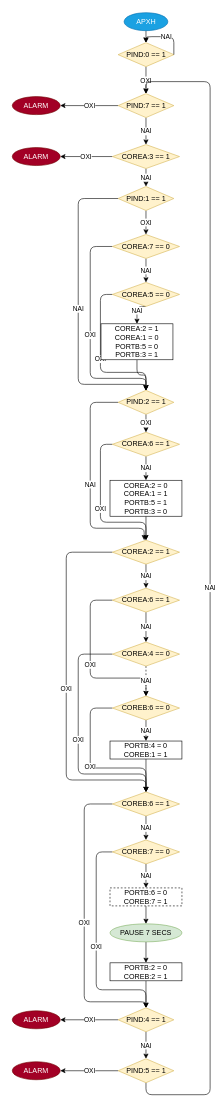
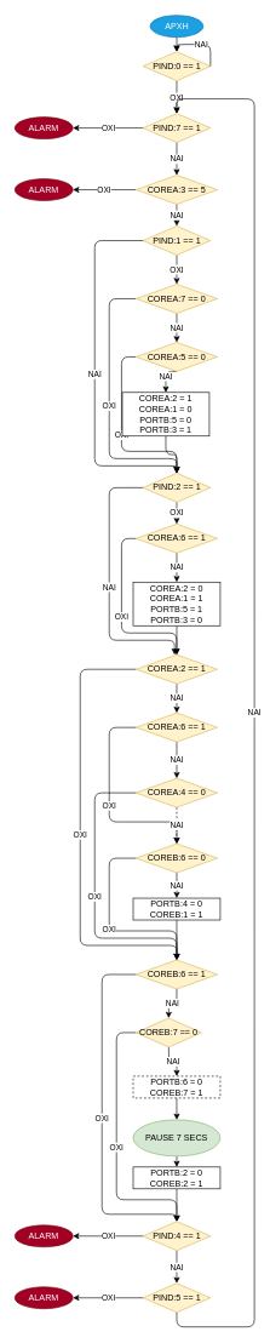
  <mxCell id="0" />
  <mxCell id="1" parent="0" />
  <mxCell id="2" style="edgeStyle=orthogonalEdgeStyle;rounded=0;orthogonalLoop=1;jettySize=auto;html=1;exitX=0.5;exitY=1;exitDx=0;exitDy=0;entryX=0.5;entryY=0;entryDx=0;entryDy=0;" parent="1" source="3" target="5" edge="1"><mxGeometry relative="1" as="geometry" /></mxCell>
  <mxCell id="3" value="ΑΡΧΗ" style="ellipse;whiteSpace=wrap;html=1;fillColor=#1ba1e2;strokeColor=#006EAF;fontColor=#ffffff;" parent="1" vertex="1"><mxGeometry x="206.5" y="20" width="73" height="30" as="geometry" /></mxCell>
  <mxCell id="4" value="ΟΧΙ" style="edgeStyle=orthogonalEdgeStyle;rounded=1;orthogonalLoop=1;jettySize=auto;html=1;exitX=0.5;exitY=1;exitDx=0;exitDy=0;entryX=0.5;entryY=0;entryDx=0;entryDy=0;" parent="1" source="5" target="8" edge="1"><mxGeometry relative="1" as="geometry" /></mxCell>
  <mxCell id="5" value="PIND:0 == 1" style="rhombus;whiteSpace=wrap;html=1;fillColor=#fff2cc;strokeColor=#d6b656;" parent="1" vertex="1"><mxGeometry x="196.5" y="70" width="93" height="40" as="geometry" /></mxCell>
  <mxCell id="6" value="ΝΑΙ" style="edgeStyle=orthogonalEdgeStyle;rounded=1;orthogonalLoop=1;jettySize=auto;html=1;exitX=0.5;exitY=1;exitDx=0;exitDy=0;entryX=0.5;entryY=0;entryDx=0;entryDy=0;" parent="1" source="8" target="11" edge="1"><mxGeometry relative="1" as="geometry" /></mxCell>
  <mxCell id="7" value="ΟΧΙ" style="edgeStyle=orthogonalEdgeStyle;rounded=1;orthogonalLoop=1;jettySize=auto;html=1;exitX=0;exitY=0.5;exitDx=0;exitDy=0;entryX=1;entryY=0.5;entryDx=0;entryDy=0;" parent="1" source="8" target="66" edge="1"><mxGeometry relative="1" as="geometry" /></mxCell>
  <mxCell id="8" value="PIND:7 == 1" style="rhombus;whiteSpace=wrap;html=1;fillColor=#fff2cc;strokeColor=#d6b656;" parent="1" vertex="1"><mxGeometry x="196.5" y="155" width="93" height="40" as="geometry" /></mxCell>
  <mxCell id="9" value="ΝΑΙ" style="edgeStyle=orthogonalEdgeStyle;rounded=1;orthogonalLoop=1;jettySize=auto;html=1;exitX=0.5;exitY=1;exitDx=0;exitDy=0;" parent="1" source="11" target="14" edge="1"><mxGeometry relative="1" as="geometry" /></mxCell>
  <mxCell id="10" value="ΟΧΙ" style="edgeStyle=orthogonalEdgeStyle;rounded=0;orthogonalLoop=1;jettySize=auto;html=1;exitX=0;exitY=0.5;exitDx=0;exitDy=0;" edge="1" parent="1" source="11" target="67"><mxGeometry relative="1" as="geometry" /></mxCell>
- <mxCell id="11" value="COREA:3 == 1" style="rhombus;whiteSpace=wrap;html=1;fillColor=#fff2cc;strokeColor=#d6b656;" parent="1" vertex="1"><mxGeometry x="187" y="240" width="112" height="40" as="geometry" /></mxCell>
+ <mxCell id="11" value="COREA:3 == 5" style="rhombus;whiteSpace=wrap;html=1;fillColor=#fff2cc;strokeColor=#d6b656;" parent="1" vertex="1"><mxGeometry x="187" y="240" width="112" height="40" as="geometry" /></mxCell>
  <mxCell id="12" value="ΟΧΙ" style="edgeStyle=orthogonalEdgeStyle;rounded=1;orthogonalLoop=1;jettySize=auto;html=1;exitX=0.5;exitY=1;exitDx=0;exitDy=0;" parent="1" source="14" target="17" edge="1"><mxGeometry relative="1" as="geometry" /></mxCell>
  <mxCell id="13" value="ΝΑΙ" style="edgeStyle=orthogonalEdgeStyle;rounded=1;orthogonalLoop=1;jettySize=auto;html=1;exitX=0;exitY=0.5;exitDx=0;exitDy=0;" parent="1" source="14" target="25" edge="1"><mxGeometry relative="1" as="geometry"><Array as="points"><mxPoint x="130" y="330" /><mxPoint x="130" y="640" /><mxPoint x="243" y="640" /></Array></mxGeometry></mxCell>
  <mxCell id="14" value="PIND:1 == 1" style="rhombus;whiteSpace=wrap;html=1;fillColor=#fff2cc;strokeColor=#d6b656;" parent="1" vertex="1"><mxGeometry x="196.5" y="310" width="93" height="40" as="geometry" /></mxCell>
  <mxCell id="15" value="NAI" style="edgeStyle=orthogonalEdgeStyle;rounded=1;orthogonalLoop=1;jettySize=auto;html=1;exitX=0.5;exitY=1;exitDx=0;exitDy=0;entryX=0.5;entryY=0;entryDx=0;entryDy=0;" parent="1" source="17" target="20" edge="1"><mxGeometry relative="1" as="geometry" /></mxCell>
  <mxCell id="16" value="ΟΧΙ" style="edgeStyle=orthogonalEdgeStyle;rounded=1;orthogonalLoop=1;jettySize=auto;html=1;exitX=0;exitY=0.5;exitDx=0;exitDy=0;entryX=0.5;entryY=0;entryDx=0;entryDy=0;" parent="1" source="17" target="25" edge="1"><mxGeometry relative="1" as="geometry"><Array as="points"><mxPoint x="150" y="410" /><mxPoint x="150" y="630" /><mxPoint x="243" y="630" /></Array></mxGeometry></mxCell>
  <mxCell id="17" value="COREA:7 == 0" style="rhombus;whiteSpace=wrap;html=1;fillColor=#fff2cc;strokeColor=#d6b656;" parent="1" vertex="1"><mxGeometry x="187" y="390" width="112" height="40" as="geometry" /></mxCell>
  <mxCell id="18" value="ΝΑΙ" style="edgeStyle=orthogonalEdgeStyle;rounded=1;orthogonalLoop=1;jettySize=auto;html=1;exitX=0.5;exitY=1;exitDx=0;exitDy=0;entryX=0.5;entryY=0;entryDx=0;entryDy=0;" parent="1" source="20" target="22" edge="1"><mxGeometry relative="1" as="geometry" /></mxCell>
  <mxCell id="19" value="OXI" style="edgeStyle=orthogonalEdgeStyle;rounded=1;orthogonalLoop=1;jettySize=auto;html=1;exitX=0;exitY=0.5;exitDx=0;exitDy=0;entryX=0.5;entryY=0;entryDx=0;entryDy=0;" parent="1" source="20" target="25" edge="1"><mxGeometry relative="1" as="geometry"><Array as="points"><mxPoint x="167" y="490" /><mxPoint x="167" y="620" /><mxPoint x="243" y="620" /></Array></mxGeometry></mxCell>
  <mxCell id="20" value="COREA:5 == 0" style="rhombus;whiteSpace=wrap;html=1;fillColor=#fff2cc;strokeColor=#d6b656;" parent="1" vertex="1"><mxGeometry x="187" y="470" width="112" height="40" as="geometry" /></mxCell>
  <mxCell id="21" style="edgeStyle=orthogonalEdgeStyle;rounded=1;orthogonalLoop=1;jettySize=auto;html=1;exitX=0.5;exitY=1;exitDx=0;exitDy=0;" parent="1" source="22" target="25" edge="1"><mxGeometry relative="1" as="geometry" /></mxCell>
  <mxCell id="22" value="COREA:2 = 1&lt;br&gt;COREA:1 = 0&lt;br&gt;PORTB:5 = 0&lt;br&gt;PORTB:3 = 1&lt;br&gt;" style="rounded=0;whiteSpace=wrap;html=1;" parent="1" vertex="1"><mxGeometry x="168" y="539" width="120" height="60" as="geometry" /></mxCell>
  <mxCell id="23" value="ΟΧΙ" style="edgeStyle=orthogonalEdgeStyle;rounded=1;orthogonalLoop=1;jettySize=auto;html=1;exitX=0.5;exitY=1;exitDx=0;exitDy=0;entryX=0.5;entryY=0;entryDx=0;entryDy=0;" parent="1" source="25" target="28" edge="1"><mxGeometry relative="1" as="geometry" /></mxCell>
  <mxCell id="24" value="ΝΑΙ" style="edgeStyle=orthogonalEdgeStyle;rounded=1;orthogonalLoop=1;jettySize=auto;html=1;exitX=0;exitY=0.5;exitDx=0;exitDy=0;" parent="1" source="25" edge="1"><mxGeometry relative="1" as="geometry"><mxPoint x="240" y="900" as="targetPoint" /><Array as="points"><mxPoint x="150" y="670" /><mxPoint x="150" y="880" /><mxPoint x="240" y="880" /></Array></mxGeometry></mxCell>
  <mxCell id="25" value="PIND:2 == 1" style="rhombus;whiteSpace=wrap;html=1;fillColor=#fff2cc;strokeColor=#d6b656;" parent="1" vertex="1"><mxGeometry x="196.5" y="650" width="93" height="40" as="geometry" /></mxCell>
  <mxCell id="26" value="ΝΑΙ" style="edgeStyle=orthogonalEdgeStyle;rounded=1;orthogonalLoop=1;jettySize=auto;html=1;exitX=0.5;exitY=1;exitDx=0;exitDy=0;entryX=0.5;entryY=0;entryDx=0;entryDy=0;" parent="1" source="28" target="30" edge="1"><mxGeometry relative="1" as="geometry" /></mxCell>
  <mxCell id="27" value="ΟΧΙ" style="edgeStyle=orthogonalEdgeStyle;rounded=1;orthogonalLoop=1;jettySize=auto;html=1;exitX=0;exitY=0.5;exitDx=0;exitDy=0;entryX=0.5;entryY=0;entryDx=0;entryDy=0;" parent="1" source="28" target="33" edge="1"><mxGeometry relative="1" as="geometry"><Array as="points"><mxPoint x="167" y="740" /><mxPoint x="167" y="870" /><mxPoint x="243" y="870" /></Array></mxGeometry></mxCell>
  <mxCell id="28" value="COREA:6 == 1" style="rhombus;whiteSpace=wrap;html=1;fillColor=#fff2cc;strokeColor=#d6b656;" parent="1" vertex="1"><mxGeometry x="187" y="720" width="112" height="40" as="geometry" /></mxCell>
  <mxCell id="29" style="edgeStyle=orthogonalEdgeStyle;rounded=1;orthogonalLoop=1;jettySize=auto;html=1;exitX=0.5;exitY=1;exitDx=0;exitDy=0;" parent="1" source="30" target="33" edge="1"><mxGeometry relative="1" as="geometry" /></mxCell>
  <mxCell id="30" value="COREA:2 = 0&lt;br&gt;COREA:1 = 1&lt;br&gt;PORTB:5 = 1&lt;br&gt;PORTB:3 = 0&lt;br&gt;" style="rounded=0;whiteSpace=wrap;html=1;" parent="1" vertex="1"><mxGeometry x="183" y="800" width="120" height="60" as="geometry" /></mxCell>
  <mxCell id="31" value="ΝΑΙ" style="edgeStyle=orthogonalEdgeStyle;rounded=1;orthogonalLoop=1;jettySize=auto;html=1;exitX=0.5;exitY=1;exitDx=0;exitDy=0;entryX=0.5;entryY=0;entryDx=0;entryDy=0;" parent="1" source="33" target="36" edge="1"><mxGeometry relative="1" as="geometry" /></mxCell>
  <mxCell id="32" value="ΟΧΙ" style="edgeStyle=orthogonalEdgeStyle;rounded=1;orthogonalLoop=1;jettySize=auto;html=1;exitX=0;exitY=0.5;exitDx=0;exitDy=0;" parent="1" source="33" target="47" edge="1"><mxGeometry relative="1" as="geometry"><Array as="points"><mxPoint x="110" y="920" /><mxPoint x="110" y="1300" /><mxPoint x="243" y="1300" /></Array></mxGeometry></mxCell>
  <mxCell id="33" value="COREA:2 == 1" style="rhombus;whiteSpace=wrap;html=1;fillColor=#fff2cc;strokeColor=#d6b656;" parent="1" vertex="1"><mxGeometry x="187" y="900" width="112" height="40" as="geometry" /></mxCell>
  <mxCell id="34" value="ΝΑΙ" style="edgeStyle=orthogonalEdgeStyle;rounded=1;orthogonalLoop=1;jettySize=auto;html=1;exitX=0.5;exitY=1;exitDx=0;exitDy=0;entryX=0.5;entryY=0;entryDx=0;entryDy=0;" parent="1" source="36" target="39" edge="1"><mxGeometry relative="1" as="geometry" /></mxCell>
  <mxCell id="35" value="ΟΧΙ" style="edgeStyle=orthogonalEdgeStyle;rounded=1;orthogonalLoop=1;jettySize=auto;html=1;exitX=0;exitY=0.5;exitDx=0;exitDy=0;entryX=0.5;entryY=0;entryDx=0;entryDy=0;" parent="1" source="36" target="42" edge="1"><mxGeometry relative="1" as="geometry"><Array as="points"><mxPoint x="150" y="1000" /><mxPoint x="150" y="1130" /><mxPoint x="243" y="1130" /></Array></mxGeometry></mxCell>
  <mxCell id="36" value="COREA:6 == 1" style="rhombus;whiteSpace=wrap;html=1;fillColor=#fff2cc;strokeColor=#d6b656;" parent="1" vertex="1"><mxGeometry x="187" y="980" width="112" height="40" as="geometry" /></mxCell>
  <mxCell id="37" value="ΝΑΙ" style="edgeStyle=orthogonalEdgeStyle;rounded=1;orthogonalLoop=1;jettySize=auto;html=1;exitX=0.5;exitY=1;exitDx=0;exitDy=0;entryX=0.5;entryY=0;entryDx=0;entryDy=0;dashed=1;" parent="1" source="39" target="42" edge="1"><mxGeometry relative="1" as="geometry" /></mxCell>
  <mxCell id="38" value="ΟΧΙ" style="edgeStyle=orthogonalEdgeStyle;rounded=1;orthogonalLoop=1;jettySize=auto;html=1;exitX=0;exitY=0.5;exitDx=0;exitDy=0;" parent="1" source="39" target="47" edge="1"><mxGeometry relative="1" as="geometry"><Array as="points"><mxPoint x="130" y="1090" /><mxPoint x="130" y="1290" /><mxPoint x="243" y="1290" /></Array></mxGeometry></mxCell>
  <mxCell id="39" value="COREA:4 == 0" style="rhombus;whiteSpace=wrap;html=1;fillColor=#fff2cc;strokeColor=#d6b656;" parent="1" vertex="1"><mxGeometry x="187" y="1070" width="112" height="40" as="geometry" /></mxCell>
  <mxCell id="40" value="ΝΑΙ" style="edgeStyle=orthogonalEdgeStyle;rounded=1;orthogonalLoop=1;jettySize=auto;html=1;exitX=0.5;exitY=1;exitDx=0;exitDy=0;entryX=0.5;entryY=0;entryDx=0;entryDy=0;" parent="1" source="42" target="44" edge="1"><mxGeometry relative="1" as="geometry" /></mxCell>
  <mxCell id="41" value="ΟΧΙ" style="edgeStyle=orthogonalEdgeStyle;rounded=1;orthogonalLoop=1;jettySize=auto;html=1;exitX=0;exitY=0.5;exitDx=0;exitDy=0;" parent="1" source="42" target="47" edge="1"><mxGeometry relative="1" as="geometry"><Array as="points"><mxPoint x="150" y="1180" /><mxPoint x="150" y="1280" /><mxPoint x="243" y="1280" /></Array></mxGeometry></mxCell>
  <mxCell id="42" value="COREB:6 == 0" style="rhombus;whiteSpace=wrap;html=1;fillColor=#fff2cc;strokeColor=#d6b656;" parent="1" vertex="1"><mxGeometry x="187" y="1160" width="112" height="40" as="geometry" /></mxCell>
  <mxCell id="43" style="edgeStyle=orthogonalEdgeStyle;rounded=1;orthogonalLoop=1;jettySize=auto;html=1;exitX=0.5;exitY=1;exitDx=0;exitDy=0;" parent="1" source="44" target="47" edge="1"><mxGeometry relative="1" as="geometry" /></mxCell>
  <mxCell id="44" value="PORTB:4 = 0&lt;br&gt;COREB:1 = 1&lt;br&gt;" style="rounded=0;whiteSpace=wrap;html=1;" parent="1" vertex="1"><mxGeometry x="183" y="1235" width="120" height="30" as="geometry" /></mxCell>
  <mxCell id="45" value="ΝΑΙ" style="edgeStyle=orthogonalEdgeStyle;rounded=1;orthogonalLoop=1;jettySize=auto;html=1;exitX=0.5;exitY=1;exitDx=0;exitDy=0;" parent="1" source="47" target="50" edge="1"><mxGeometry relative="1" as="geometry" /></mxCell>
  <mxCell id="46" value="ΟΧΙ" style="edgeStyle=orthogonalEdgeStyle;rounded=1;orthogonalLoop=1;jettySize=auto;html=1;exitX=0;exitY=0.5;exitDx=0;exitDy=0;endArrow=open;" parent="1" source="47" target="59" edge="1"><mxGeometry relative="1" as="geometry"><Array as="points"><mxPoint x="140" y="1340" /><mxPoint x="140" y="1670" /><mxPoint x="243" y="1670" /></Array></mxGeometry></mxCell>
  <mxCell id="47" value="COREB:6 == 1" style="rhombus;whiteSpace=wrap;html=1;fillColor=#fff2cc;strokeColor=#d6b656;" parent="1" vertex="1"><mxGeometry x="187" y="1320" width="112" height="40" as="geometry" /></mxCell>
  <mxCell id="48" value="ΝΑΙ" style="edgeStyle=orthogonalEdgeStyle;rounded=1;orthogonalLoop=1;jettySize=auto;html=1;exitX=0.5;exitY=1;exitDx=0;exitDy=0;entryX=0.5;entryY=0;entryDx=0;entryDy=0;" parent="1" source="50" target="52" edge="1"><mxGeometry relative="1" as="geometry" /></mxCell>
  <mxCell id="49" value="ΟΧΙ" style="edgeStyle=orthogonalEdgeStyle;rounded=1;orthogonalLoop=1;jettySize=auto;html=1;exitX=0;exitY=0.5;exitDx=0;exitDy=0;" parent="1" source="50" target="59" edge="1"><mxGeometry relative="1" as="geometry"><Array as="points"><mxPoint x="160" y="1420" /><mxPoint x="160" y="1650" /><mxPoint x="243" y="1650" /></Array></mxGeometry></mxCell>
- <mxCell id="50" value="COREB:7 == 0" style="rhombus;whiteSpace=wrap;html=1;fillColor=#fff2cc;strokeColor=#d6b656;" parent="1" vertex="1"><mxGeometry x="187" y="1400" width="112" height="40" as="geometry" /></mxCell>
+ <mxCell id="50" value="COREB:7 == 0" style="rhombus;whiteSpace=wrap;html=1;fillColor=#fff2cc;strokeColor=#d6b656;" parent="1" vertex="1"><mxGeometry x="187" y="1400" width="90" height="40" as="geometry" /></mxCell>
  <mxCell id="51" style="edgeStyle=orthogonalEdgeStyle;rounded=1;orthogonalLoop=1;jettySize=auto;html=1;exitX=0.5;exitY=1;exitDx=0;exitDy=0;entryX=0.5;entryY=0;entryDx=0;entryDy=0;" parent="1" source="52" target="54" edge="1"><mxGeometry relative="1" as="geometry" /></mxCell>
  <mxCell id="52" value="PORTB:6 = 0&lt;br&gt;COREB:7 = 1&lt;br&gt;" style="rounded=0;whiteSpace=wrap;html=1;dashed=1;" parent="1" vertex="1"><mxGeometry x="183" y="1480" width="120" height="30" as="geometry" /></mxCell>
  <mxCell id="53" style="edgeStyle=orthogonalEdgeStyle;rounded=1;orthogonalLoop=1;jettySize=auto;html=1;exitX=0.5;exitY=1;exitDx=0;exitDy=0;entryX=0.5;entryY=0;entryDx=0;entryDy=0;" parent="1" source="54" target="56" edge="1"><mxGeometry relative="1" as="geometry" /></mxCell>
- <mxCell id="54" value="PAUSE 7 SECS" style="ellipse;whiteSpace=wrap;html=1;fillColor=#d5e8d4;strokeColor=#82b366;" parent="1" vertex="1"><mxGeometry x="183" y="1540" width="120" height="30" as="geometry" /></mxCell>
+ <mxCell id="54" value="PAUSE 7 SECS" style="ellipse;whiteSpace=wrap;html=1;fillColor=#d5e8d4;strokeColor=#82b366;" parent="1" vertex="1"><mxGeometry x="183" y="1540" width="120" height="50" as="geometry" /></mxCell>
  <mxCell id="55" style="edgeStyle=orthogonalEdgeStyle;rounded=1;orthogonalLoop=1;jettySize=auto;html=1;exitX=0.5;exitY=1;exitDx=0;exitDy=0;" parent="1" source="56" target="59" edge="1"><mxGeometry relative="1" as="geometry" /></mxCell>
  <mxCell id="56" value="PORTB:2 = 0&lt;br&gt;COREB:2 = 1&lt;br&gt;" style="rounded=0;whiteSpace=wrap;html=1;" parent="1" vertex="1"><mxGeometry x="183" y="1605" width="120" height="30" as="geometry" /></mxCell>
  <mxCell id="57" value="ΝΑΙ" style="edgeStyle=orthogonalEdgeStyle;rounded=1;orthogonalLoop=1;jettySize=auto;html=1;exitX=0.5;exitY=1;exitDx=0;exitDy=0;entryX=0.5;entryY=0;entryDx=0;entryDy=0;" parent="1" source="59" target="62" edge="1"><mxGeometry relative="1" as="geometry" /></mxCell>
  <mxCell id="58" value="ΟΧΙ" style="edgeStyle=orthogonalEdgeStyle;rounded=1;orthogonalLoop=1;jettySize=auto;html=1;exitX=0;exitY=0.5;exitDx=0;exitDy=0;entryX=1;entryY=0.5;entryDx=0;entryDy=0;" parent="1" source="59" target="63" edge="1"><mxGeometry relative="1" as="geometry" /></mxCell>
  <mxCell id="59" value="PIND:4 == 1" style="rhombus;whiteSpace=wrap;html=1;fillColor=#fff2cc;strokeColor=#d6b656;" parent="1" vertex="1"><mxGeometry x="196.5" y="1680" width="93" height="40" as="geometry" /></mxCell>
  <mxCell id="60" value="ΝΑΙ" style="edgeStyle=orthogonalEdgeStyle;rounded=1;orthogonalLoop=1;jettySize=auto;html=1;exitX=0.5;exitY=1;exitDx=0;exitDy=0;entryX=0.5;entryY=0;entryDx=0;entryDy=0;" parent="1" source="62" target="8" edge="1"><mxGeometry relative="1" as="geometry"><Array as="points"><mxPoint x="243" y="1825" /><mxPoint x="350" y="1825" /><mxPoint x="350" y="135" /><mxPoint x="243" y="135" /></Array></mxGeometry></mxCell>
  <mxCell id="61" value="ΟΧΙ" style="edgeStyle=orthogonalEdgeStyle;rounded=1;orthogonalLoop=1;jettySize=auto;html=1;exitX=0;exitY=0.5;exitDx=0;exitDy=0;entryX=1;entryY=0.5;entryDx=0;entryDy=0;" parent="1" source="62" target="64" edge="1"><mxGeometry relative="1" as="geometry" /></mxCell>
  <mxCell id="62" value="PIND:5 == 1" style="rhombus;whiteSpace=wrap;html=1;fillColor=#fff2cc;strokeColor=#d6b656;" parent="1" vertex="1"><mxGeometry x="196.5" y="1765" width="93" height="40" as="geometry" /></mxCell>
  <mxCell id="63" value="ALARM" style="ellipse;whiteSpace=wrap;html=1;fillColor=#a20025;strokeColor=#6F0000;fontColor=#ffffff;" parent="1" vertex="1"><mxGeometry x="20" y="1685" width="80" height="30" as="geometry" /></mxCell>
  <mxCell id="64" value="ALARM" style="ellipse;whiteSpace=wrap;html=1;fillColor=#a20025;strokeColor=#6F0000;fontColor=#ffffff;" parent="1" vertex="1"><mxGeometry x="20" y="1770" width="80" height="30" as="geometry" /></mxCell>
  <mxCell id="65" value="ΝΑΙ" style="edgeStyle=orthogonalEdgeStyle;rounded=1;orthogonalLoop=1;jettySize=auto;html=1;exitX=1;exitY=0.5;exitDx=0;exitDy=0;entryX=0.5;entryY=0;entryDx=0;entryDy=0;" parent="1" source="5" target="5" edge="1"><mxGeometry relative="1" as="geometry"><Array as="points"><mxPoint x="290" y="60" /><mxPoint x="243" y="60" /></Array></mxGeometry></mxCell>
  <mxCell id="66" value="ALARM" style="ellipse;whiteSpace=wrap;html=1;fillColor=#a20025;strokeColor=#6F0000;fontColor=#ffffff;" parent="1" vertex="1"><mxGeometry x="20" y="160" width="80" height="30" as="geometry" /></mxCell>
  <mxCell id="67" value="ALARM" style="ellipse;whiteSpace=wrap;html=1;fillColor=#a20025;strokeColor=#6F0000;fontColor=#ffffff;" vertex="1" parent="1"><mxGeometry x="20" y="245" width="80" height="30" as="geometry" /></mxCell>
